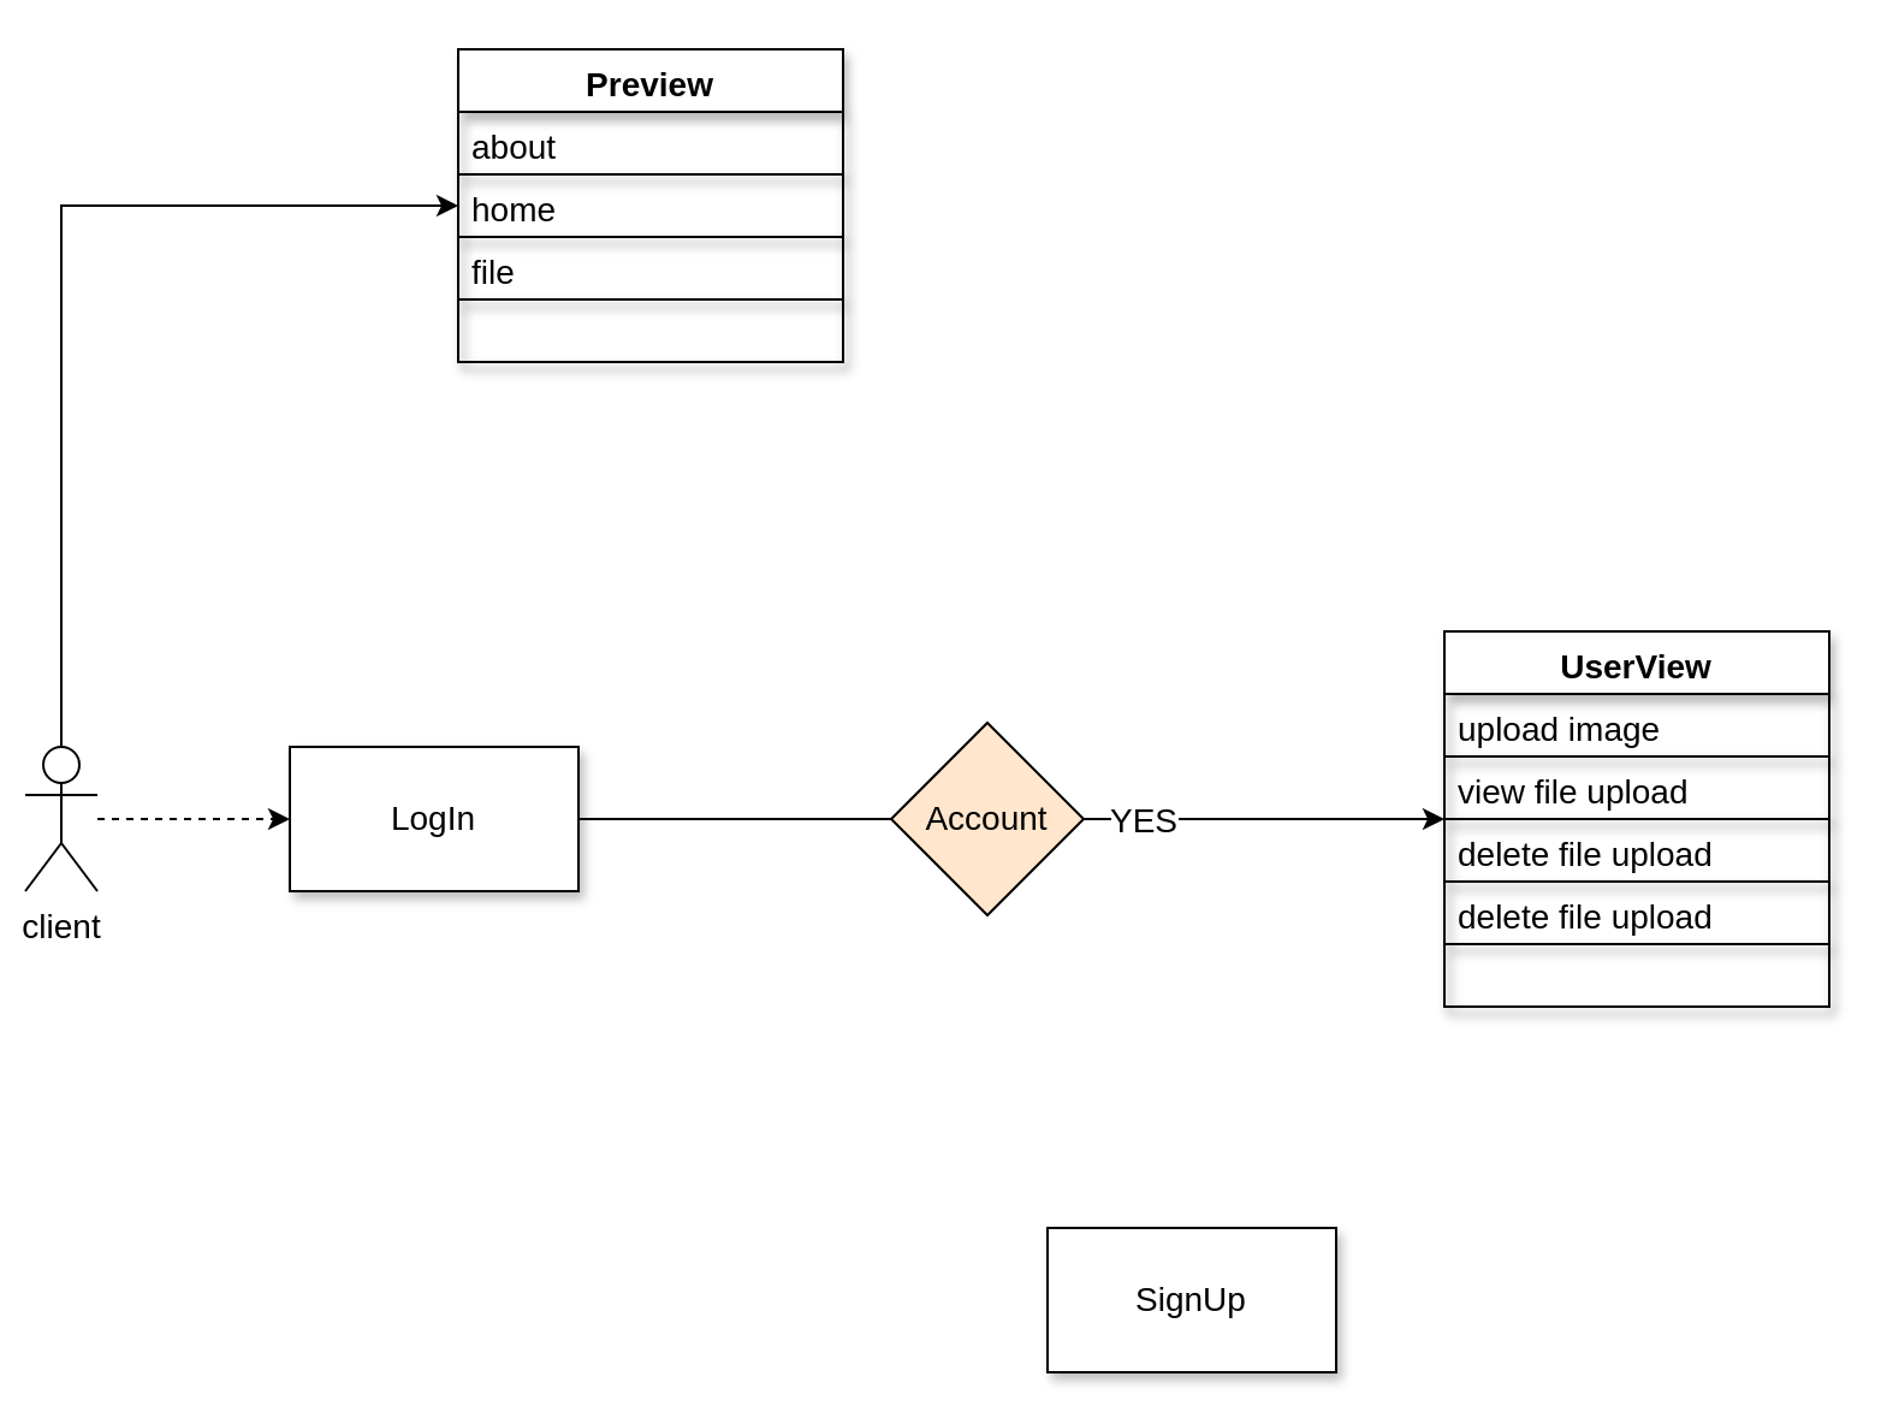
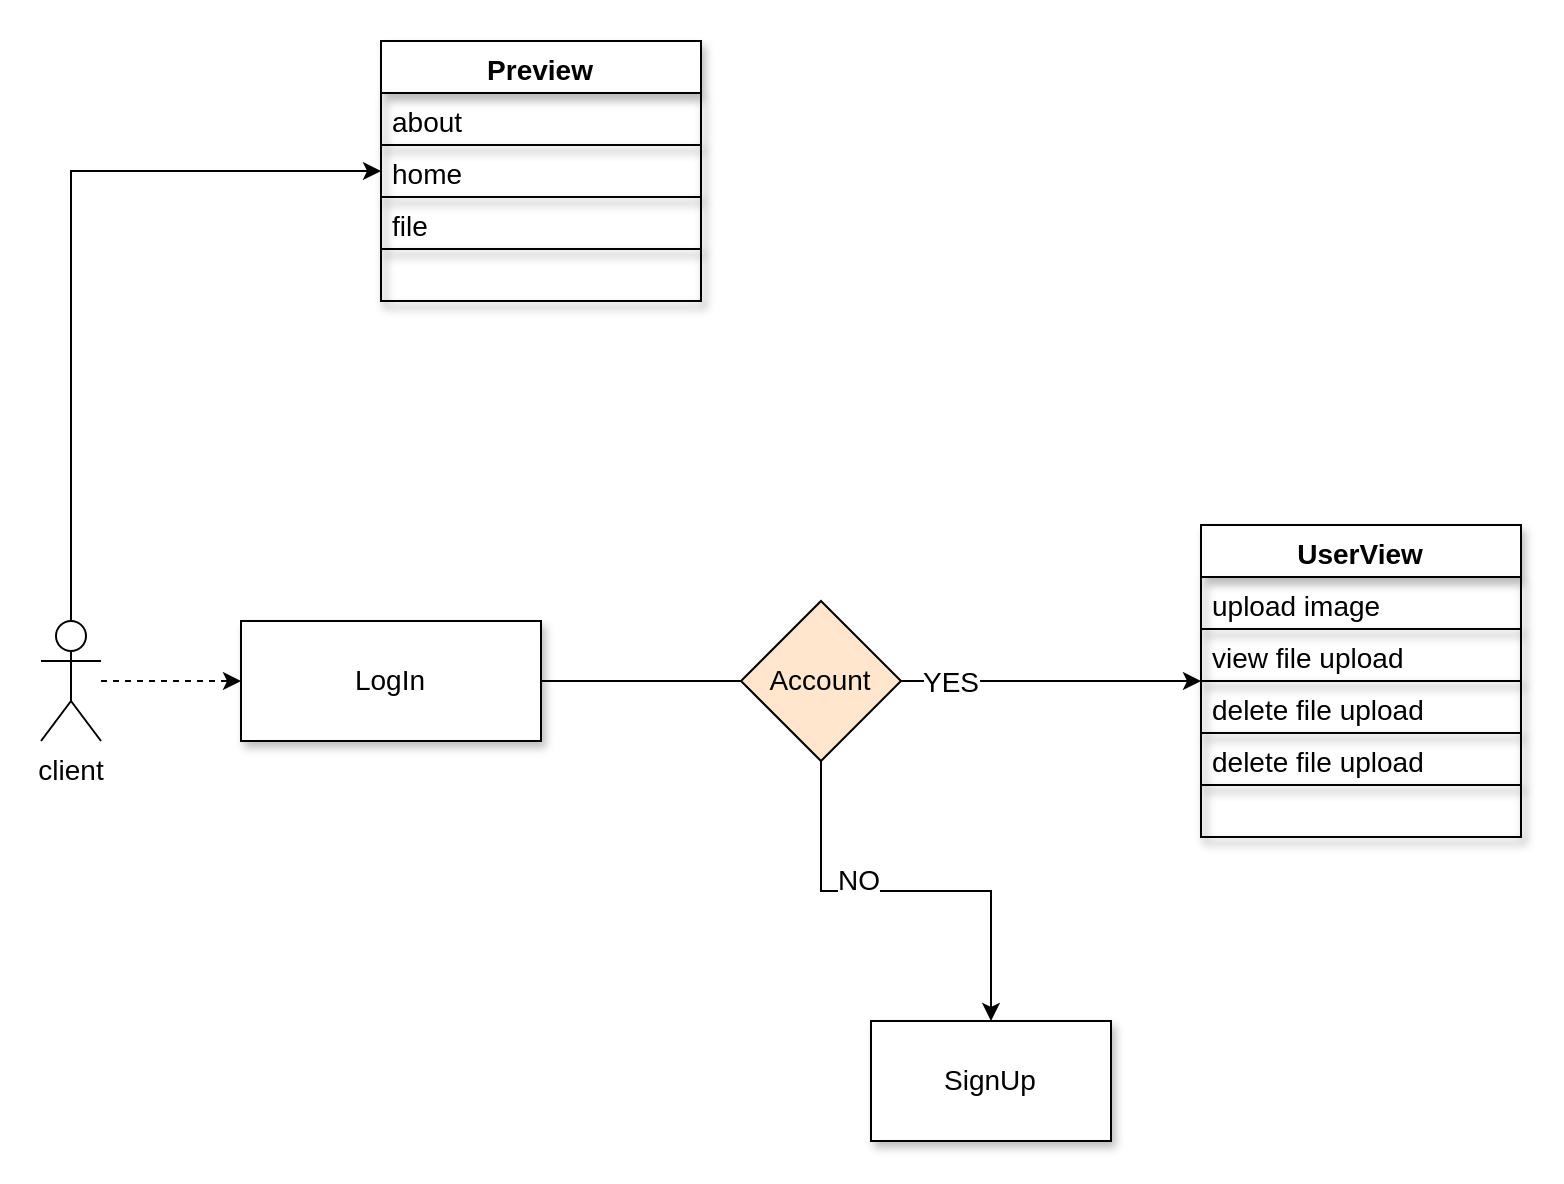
  <mxCell id="0" />
  <mxCell id="1" parent="0" />
  <mxCell id="2" style="edgeStyle=orthogonalEdgeStyle;rounded=0;orthogonalLoop=1;jettySize=auto;html=1;fontSize=14;dashed=1;" edge="1" parent="1" source="4" target="23"><mxGeometry relative="1" as="geometry" /></mxCell>
  <mxCell id="3" style="edgeStyle=orthogonalEdgeStyle;rounded=0;orthogonalLoop=1;jettySize=auto;html=1;entryX=0;entryY=0.5;entryDx=0;entryDy=0;fontSize=14;" edge="1" parent="1" source="4" target="12"><mxGeometry relative="1" as="geometry" /></mxCell>
- <mxCell id="4" value="&lt;font style=&quot;font-size: 14px&quot;&gt;client&lt;/font&gt;" style="shape=umlActor;verticalLabelPosition=bottom;verticalAlign=top;html=1;outlineConnect=0;" vertex="1" parent="1"><mxGeometry x="10" y="310" width="30" height="60" as="geometry" /></mxCell>
+ <mxCell id="4" value="&lt;font style=&quot;font-size: 14px&quot;&gt;client&lt;/font&gt;" style="shape=umlActor;verticalLabelPosition=bottom;verticalAlign=top;html=1;outlineConnect=0;" vertex="1" parent="1"><mxGeometry x="20" y="310" width="30" height="60" as="geometry" /></mxCell>
  <mxCell id="5" style="edgeStyle=orthogonalEdgeStyle;rounded=0;orthogonalLoop=1;jettySize=auto;html=1;fontSize=14;" edge="1" parent="1" source="9" target="15"><mxGeometry relative="1" as="geometry"><mxPoint x="450" y="340" as="targetPoint" /></mxGeometry></mxCell>
  <mxCell id="6" value="YES" style="edgeLabel;html=1;align=center;verticalAlign=middle;resizable=0;points=[];fontSize=14;" vertex="1" connectable="0" parent="5"><mxGeometry x="-0.685" relative="1" as="geometry"><mxPoint as="offset" /></mxGeometry></mxCell>
+ <mxCell id="7" style="edgeStyle=orthogonalEdgeStyle;rounded=0;orthogonalLoop=1;jettySize=auto;html=1;fontSize=14;" edge="1" parent="1" source="9" target="21"><mxGeometry relative="1" as="geometry" /></mxCell>
+ <mxCell id="8" value="NO" style="edgeLabel;html=1;align=center;verticalAlign=middle;resizable=0;points=[];fontSize=14;" vertex="1" connectable="0" parent="7"><mxGeometry x="-0.224" y="6" relative="1" as="geometry"><mxPoint as="offset" /></mxGeometry></mxCell>
  <mxCell id="9" value="Account" style="rhombus;whiteSpace=wrap;html=1;fontSize=14;fillColor=#ffe6cc;" vertex="1" parent="1"><mxGeometry x="370" y="300" width="80" height="80" as="geometry" /></mxCell>
  <mxCell id="10" value="Preview" style="swimlane;fontStyle=1;align=center;verticalAlign=top;childLayout=stackLayout;horizontal=1;startSize=26;horizontalStack=0;resizeParent=1;resizeParentMax=0;resizeLast=0;collapsible=1;marginBottom=0;shadow=1;sketch=0;fontSize=14;gradientColor=none;" vertex="1" parent="1"><mxGeometry x="190" y="20" width="160" height="130" as="geometry" /></mxCell>
  <mxCell id="11" value="about " style="text;strokeColor=default;fillColor=none;align=left;verticalAlign=top;spacingLeft=4;spacingRight=4;overflow=hidden;rotatable=0;points=[[0,0.5],[1,0.5]];portConstraint=eastwest;shadow=1;sketch=0;fontSize=14;" vertex="1" parent="10"><mxGeometry y="26" width="160" height="26" as="geometry" /></mxCell>
  <mxCell id="12" value="home" style="text;strokeColor=default;fillColor=none;align=left;verticalAlign=top;spacingLeft=4;spacingRight=4;overflow=hidden;rotatable=0;points=[[0,0.5],[1,0.5]];portConstraint=eastwest;shadow=1;sketch=0;fontSize=14;" vertex="1" parent="10"><mxGeometry y="52" width="160" height="26" as="geometry" /></mxCell>
  <mxCell id="13" value="file" style="text;strokeColor=default;fillColor=none;align=left;verticalAlign=top;spacingLeft=4;spacingRight=4;overflow=hidden;rotatable=0;points=[[0,0.5],[1,0.5]];portConstraint=eastwest;shadow=1;sketch=0;fontSize=14;" vertex="1" parent="10"><mxGeometry y="78" width="160" height="26" as="geometry" /></mxCell>
  <mxCell id="14" value="" style="text;strokeColor=default;fillColor=none;align=left;verticalAlign=top;spacingLeft=4;spacingRight=4;overflow=hidden;rotatable=0;points=[[0,0.5],[1,0.5]];portConstraint=eastwest;shadow=1;sketch=0;fontSize=14;" vertex="1" parent="10"><mxGeometry y="104" width="160" height="26" as="geometry" /></mxCell>
  <mxCell id="15" value="UserView&#10;" style="swimlane;fontStyle=1;align=center;verticalAlign=top;childLayout=stackLayout;horizontal=1;startSize=26;horizontalStack=0;resizeParent=1;resizeParentMax=0;resizeLast=0;collapsible=1;marginBottom=0;shadow=1;sketch=0;fontSize=14;gradientColor=none;" vertex="1" parent="1"><mxGeometry x="600" y="262" width="160" height="156" as="geometry" /></mxCell>
  <mxCell id="16" value="upload image" style="text;strokeColor=default;fillColor=none;align=left;verticalAlign=top;spacingLeft=4;spacingRight=4;overflow=hidden;rotatable=0;points=[[0,0.5],[1,0.5]];portConstraint=eastwest;shadow=1;sketch=0;fontSize=14;" vertex="1" parent="15"><mxGeometry y="26" width="160" height="26" as="geometry" /></mxCell>
  <mxCell id="17" value="view file upload" style="text;strokeColor=default;fillColor=none;align=left;verticalAlign=top;spacingLeft=4;spacingRight=4;overflow=hidden;rotatable=0;points=[[0,0.5],[1,0.5]];portConstraint=eastwest;shadow=1;sketch=0;fontSize=14;" vertex="1" parent="15"><mxGeometry y="52" width="160" height="26" as="geometry" /></mxCell>
  <mxCell id="18" value="delete file upload" style="text;strokeColor=default;fillColor=none;align=left;verticalAlign=top;spacingLeft=4;spacingRight=4;overflow=hidden;rotatable=0;points=[[0,0.5],[1,0.5]];portConstraint=eastwest;shadow=1;sketch=0;fontSize=14;" vertex="1" parent="15"><mxGeometry y="78" width="160" height="26" as="geometry" /></mxCell>
  <mxCell id="19" value="delete file upload" style="text;strokeColor=default;fillColor=none;align=left;verticalAlign=top;spacingLeft=4;spacingRight=4;overflow=hidden;rotatable=0;points=[[0,0.5],[1,0.5]];portConstraint=eastwest;shadow=1;sketch=0;fontSize=14;" vertex="1" parent="15"><mxGeometry y="104" width="160" height="26" as="geometry" /></mxCell>
  <mxCell id="20" value="" style="text;strokeColor=default;fillColor=none;align=left;verticalAlign=top;spacingLeft=4;spacingRight=4;overflow=hidden;rotatable=0;points=[[0,0.5],[1,0.5]];portConstraint=eastwest;shadow=1;sketch=0;fontSize=14;" vertex="1" parent="15"><mxGeometry y="130" width="160" height="26" as="geometry" /></mxCell>
  <mxCell id="21" value="SignUp" style="rounded=0;whiteSpace=wrap;html=1;shadow=1;sketch=0;fontSize=14;strokeColor=default;gradientColor=none;" vertex="1" parent="1"><mxGeometry x="435" y="510" width="120" height="60" as="geometry" /></mxCell>
  <mxCell id="22" style="edgeStyle=orthogonalEdgeStyle;rounded=0;orthogonalLoop=1;jettySize=auto;html=1;fontSize=14;endArrow=none;" edge="1" parent="1" source="23" target="9"><mxGeometry relative="1" as="geometry" /></mxCell>
- <mxCell id="23" value="LogIn" style="rounded=0;whiteSpace=wrap;html=1;shadow=1;sketch=0;fontSize=14;strokeColor=default;gradientColor=none;" vertex="1" parent="1"><mxGeometry x="120" y="310" width="120" height="60" as="geometry" /></mxCell>
+ <mxCell id="23" value="LogIn" style="rounded=0;whiteSpace=wrap;html=1;shadow=1;sketch=0;fontSize=14;strokeColor=default;gradientColor=none;" vertex="1" parent="1"><mxGeometry x="120" y="310" width="150" height="60" as="geometry" /></mxCell>
